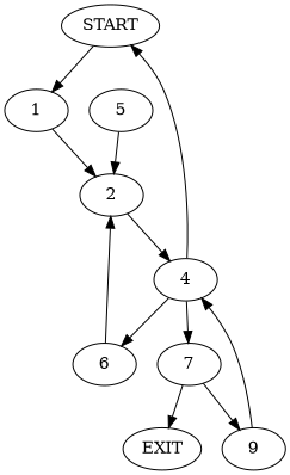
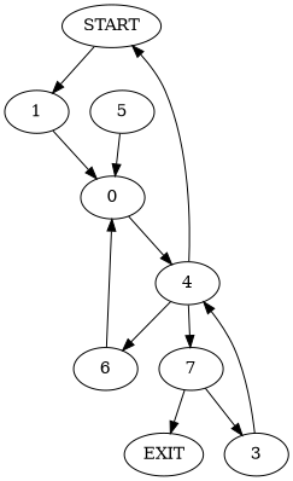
  digraph {
    n1 [label=START]
    1
-   2
+   2 [label=0]
    n4 [label=EXIT]
    4
-   3 [label=9]
+   3
    6
    7
    5
    n1 -> 1
    1 -> 2
    2 -> 4
    4 -> n1
    4 -> 6
    4 -> 7
    3 -> 4
    6 -> 2
    7 -> n4
    7 -> 3
    5 -> 2
  }
